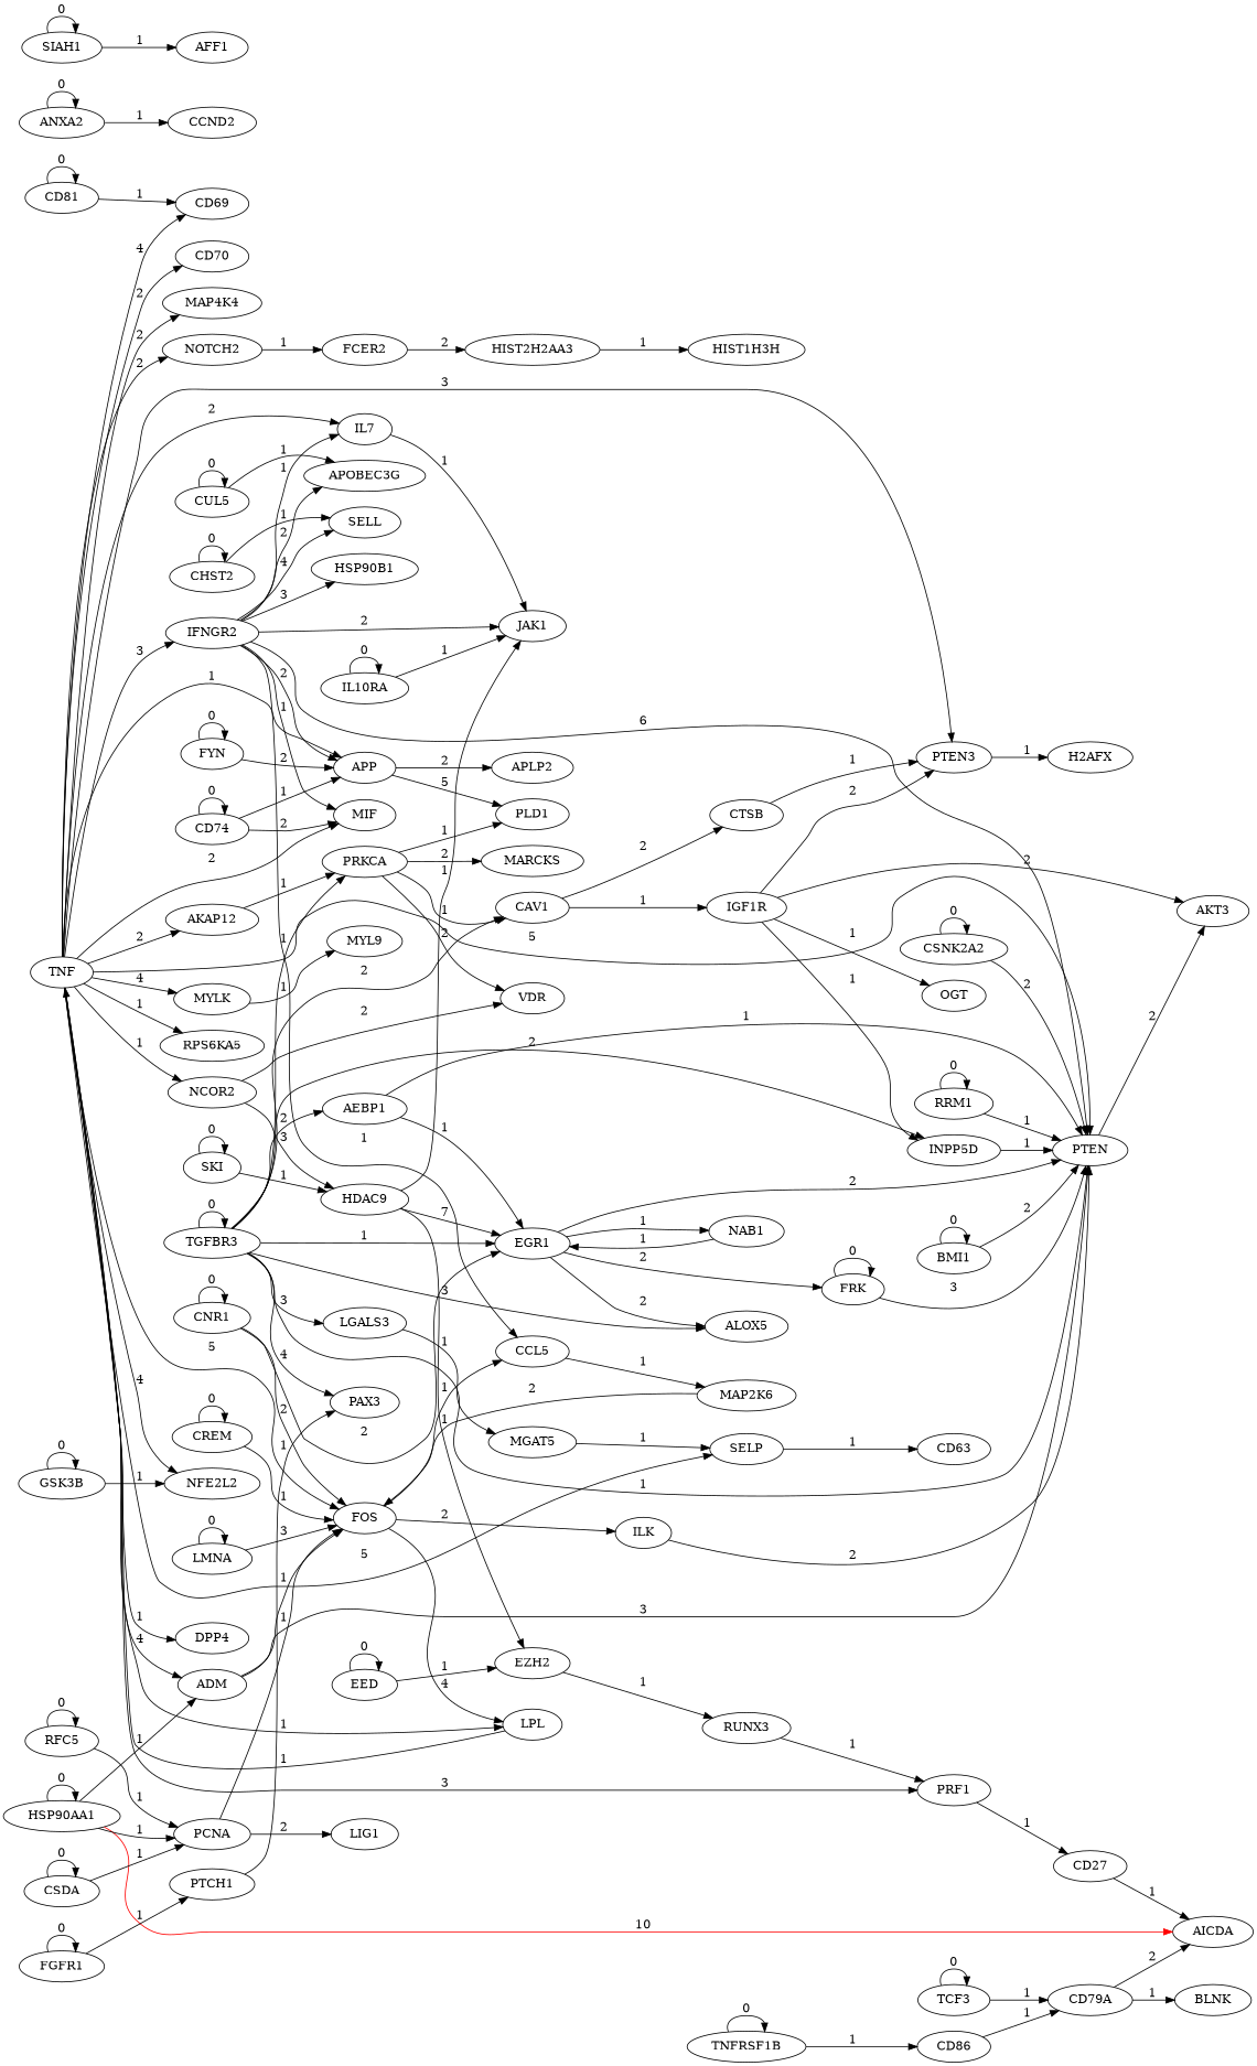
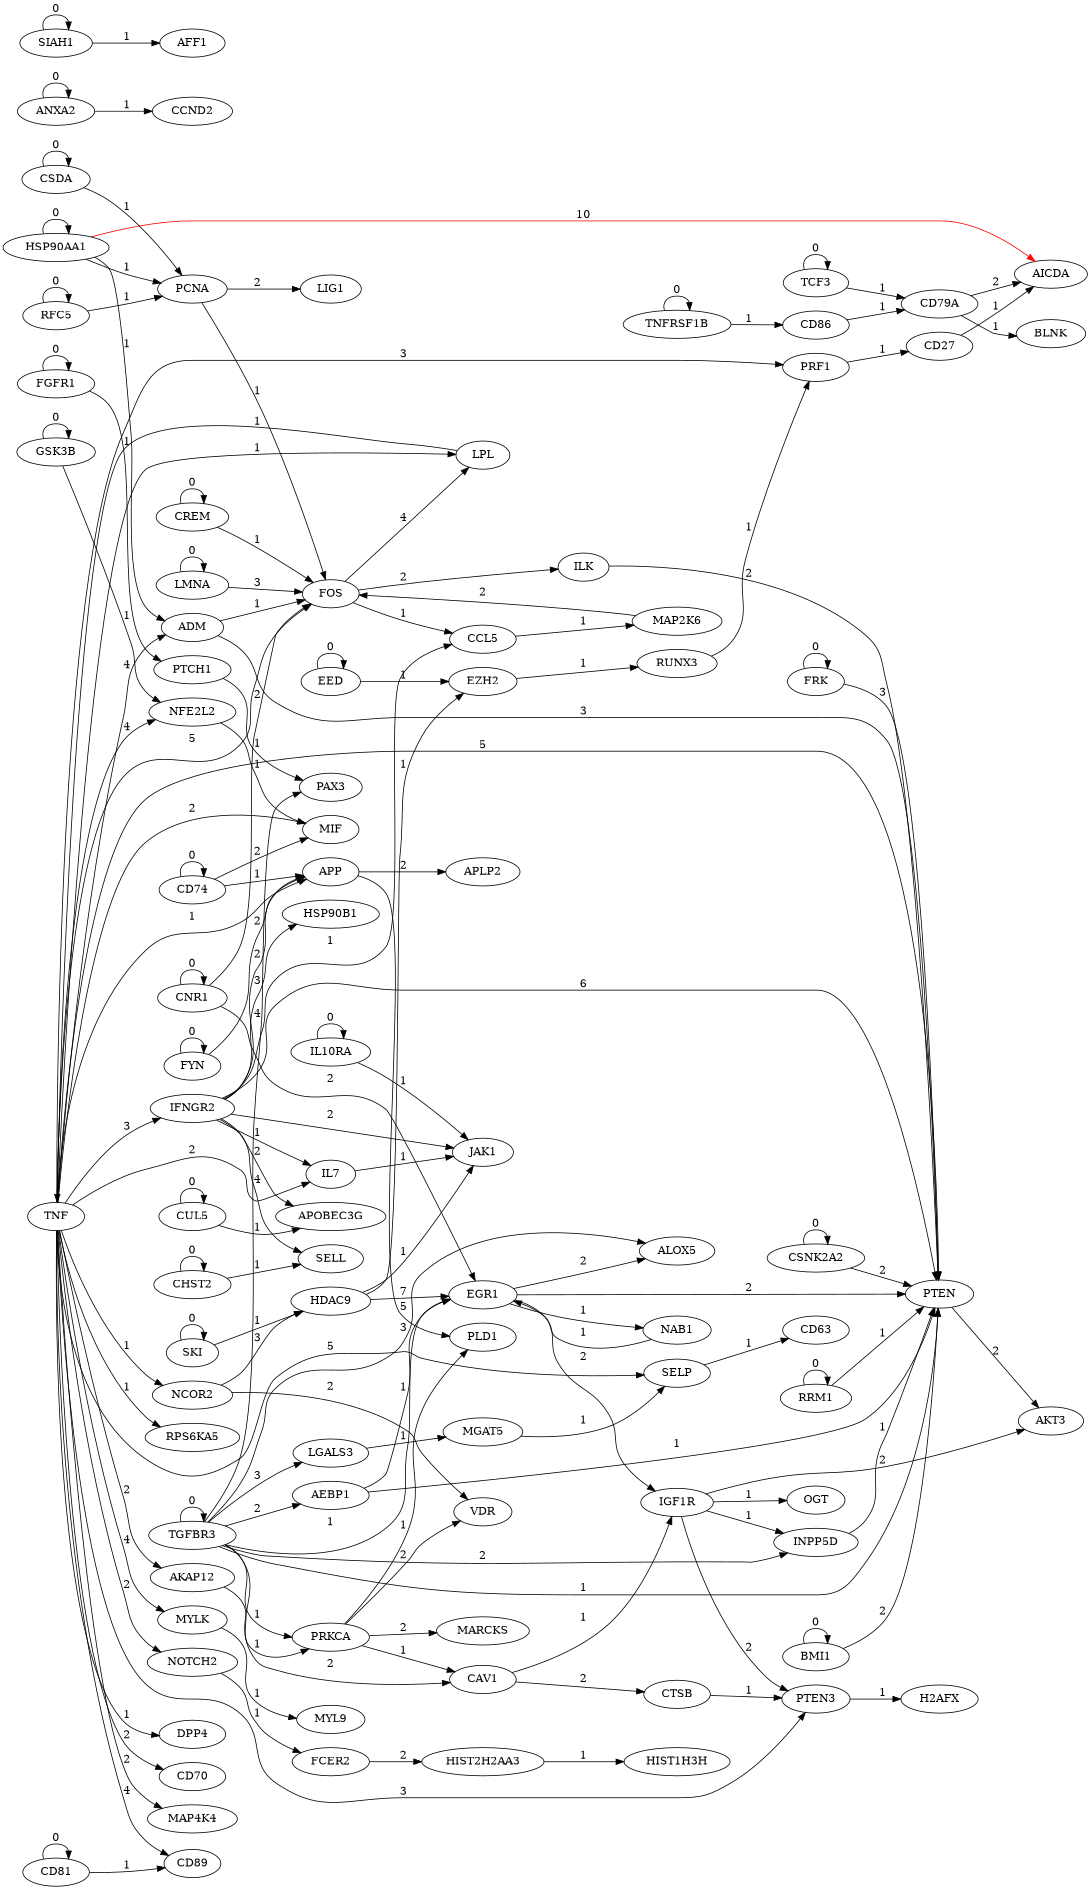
  digraph {
    rankdir=LR
    node [equation="  ( TNF ) "]
    edge [color=black]
    " PLD1 " [equation="  ( PRKCA && (  (  ( APP )  )  ) ) "]
    " PTCH1 " [equation="  ( FGFR1 ) "]
    " PAX3 " [equation="  (  ( PTCH1  ) && ! ( TGFBR3  )  ) "]
    " TCF3 " [equation="  ( TCF3 ) "]
    " CD79A " [equation="  ( TCF3 && (  (  ( CD86 )  )  ) ) "]
    " AICDA " [equation="  ( HSP90AA1 )  || (  ( CD27 && (  (  ( HSP90AA1 )  )  )  ) && ! ( CD79A  )  ) "]
    " BLNK " [equation="  ( CD79A ) "]
    " NFE2L2 " [equation="  (  ( TNF  ) && ! ( GSK3B  )  ) "]
    " GSK3B " [equation="  ( GSK3B ) "]
    " LIG1 " [equation="  ( PCNA ) "]
    " CD74 " [equation="  ( CD74 ) "]
    " APP " [equation="  ( IFNGR2 && (  (  ( TNF )  )  ) )  || (  (  ( FYN  ) && ! ( CD74  )  ) && ! ( CD74  )  ) "]
    " MIF " [equation="  ( CD74 && (  (  ( TNF && IFNGR2 )  )  ) ) "]
    " APLP2 " [equation="  ( APP ) "]
    " APOBEC3G " [equation="  (  (  ( IFNGR2  ) && ! ( CUL5  )  )  ) || ! ( IFNGR2 || CUL5 ) "]
    " SELL " [equation="  ( CHST2 && (  (  ( IFNGR2 )  )  ) ) "]
    " HSP90AA1 " [equation="  ( HSP90AA1 ) "]
    " PCNA " [equation="  (  ( CSDA && (  (  ( HSP90AA1 )  )  )  ) && ! ( RFC5  )  ) "]
    " ADM " [equation="  ( HSP90AA1 )  || ( TNF && (  (  ( HSP90AA1 )  )  ) ) "]
    " FOS " [equation="  (  ( ADM && (  (  ( TNF && MAP2K6 && LMNA )  )  )  ) && ! ( JAK1  )  )  || (  (  ( CNR1 && (  (  ( TNF && MAP2K6 && PCNA && LMNA && ADM )  )  )  ) && ! ( CREM  )  ) && ! ( JAK1  )  ) "]
    " PTEN " [equation="  (  (  (  (  (  ( FRK && (  (  ( ILK && TNF && EGR1 && IFNGR2 && INPP5D && BMI1 && RRM1 )  )  )  ) && ! ( TGFBR3  )  ) && ! ( CSNK2A2  )  ) && ! ( AEBP1  )  ) && ! ( BMI1  )  ) && ! ( ADM  )  )  || (  (  (  ( EGR1 && (  (  ( ILK && INPP5D && BMI1 && FRK && RRM1 )  )  )  ) && ! ( TGFBR3  )  ) && ! ( AEBP1  )  ) && ! ( BMI1  )  ) "]
    " RUNX3 " [equation="  ! (  ( EZH2 )  ) "]
    " PRF1 " [equation="  ( TNF && (  (  ( RUNX3 )  )  ) )  || ( RUNX3 ) "]
    " CD27 " [equation="  ! (  ( PRF1 )  ) "]
    " HIST1H3H " [equation="  ! (  ( HIST2H2AA3 )  ) "]
    " LMNA " [equation="  ( LMNA ) "]
    " ILK " [equation="  ! (  ( FOS )  ) "]
    " CCL5 " [equation="  (  ( IFNGR2  ) && ! ( FOS  )  ) "]
    " LPL " [equation="  (  ( FOS  ) && ! ( TNF  )  ) "]
    " HDAC9 " [equation="  (  ( NCOR2  ) && ! ( SKI  )  ) "]
    " NCOR2 "
    " VDR " [equation="  (  ( PRKCA  ) && ! ( NCOR2  )  ) "]
    " JAK1 " [equation="  (  ( IFNGR2 && (  (  ( IL10RA && IL7 )  )  )  ) && ! ( HDAC9  )  ) "]
    " EGR1 " [equation="  (  (  ( CNR1 && (  (  ( TGFBR3 && AEBP1 )  )  )  ) && ! ( NAB1  )  ) && ! ( HDAC9  )  ) "]
    " EZH2 " [equation="  (  (  ( EED  ) && ! ( HDAC9  )  )  ) || ! ( EED || HDAC9 ) "]
    " FGFR1 " [equation="  ( FGFR1 ) "]
    " H2AFX " [equation="  ( CASP3 ) "]
    " IL7 " [equation="  ( IFNGR2 && (  (  ( TNF )  )  ) )  || ( TNF ) "]
    " AKT3 " [equation="  ( IGF1R && (  (  ( ! PTEN )  )  ) ) "]
    " ANXA2 " [equation="  ( ANXA2 ) "]
    " CCND2 " [equation="  (  ( ANXA2  ) && ! ( PTEN  )  ) "]
    " TNFRSF1B " [equation="  ( TNFRSF1B ) "]
    " CD86 " [equation="  ! (  ( TNFRSF1B )  ) "]
    " MAP2K6 " [equation="  ( CCL5 ) "]
    " BMI1 " [equation="  ( BMI1 ) "]
    " SKI " [equation="  ( SKI ) "]
    " FRK " [equation="  ( FRK ) "]
    " NAB1 " [equation="  ( EGR1 ) "]
    " IGF1R " [equation="  ( EGR1 && (  (  ( CAV1 )  )  ) ) "]
    " ALOX5 " [equation="  ( TGFBR3 && (  (  ( EGR1 )  )  ) )  || ( EGR1 ) "]
    n51 [equation="  ( TNF && (  (  ( ! CTSB && ! IGF1R )  )  ) ) " label=PTEN3]
    " OGT " [equation="  ( IGF1R ) "]
    " INPP5D " [equation="  ( TGFBR3 )  || ( IGF1R && (  (  ( TGFBR3 )  )  ) ) "]
    " TNF " [equation="  ( LPL ) "]
    " AFF1 " [equation="  ! (  ( SIAH1 )  ) "]
    " FCER2 " [equation="  ( NOTCH2 ) "]
    " HIST2H2AA3 " [equation="  ! (  ( HDAC9 )  ) "]
    " RFC5 " [equation="  ( RFC5 ) "]
    " RPS6KA5 "
    " MYLK "
    " SELP " [equation="  ( MGAT5 && (  (  ( TNF )  )  ) ) "]
    " NOTCH2 "
    " DPP4 "
    " CD70 "
    " AKAP12 "
    " IFNGR2 "
    " MAP4K4 "
-   " CD69 " [equation="  ( TNF && (  (  ( CD81 )  )  ) ) "]
+   " CD69 " [equation="  ( TNF && (  (  ( CD81 )  )  ) ) " label=CD89]
    " MYL9 " [equation="  ( MYLK ) "]
    " CD63 " [equation="  ( SELP ) "]
    " PRKCA " [equation="  ( TGFBR3 && (  (  ( AKAP12 )  )  ) ) "]
    " HSP90B1 " [equation="  ! (  ( IFNGR2 )  ) "]
    " CD81 " [equation="  ( CD81 ) "]
    " CSDA " [equation="  ( CSDA ) "]
    " AEBP1 " [equation="  ( TGFBR3 ) "]
    " CTSB " [equation="  ( CAV1 ) "]
    " MGAT5 " [equation="  ! (  ( LGALS1 )  ) "]
    " CUL5 " [equation="  ( CUL5 ) "]
    n79 [equation="  ( TGFBR3 ) " label=LGALS3]
    " CHST2 " [equation="  ( CHST2 ) "]
    " SIAH1 " [equation="  ( SIAH1 ) "]
    " MARCKS " [equation="  ! (  ( PRKCA )  ) "]
    " CREM " [equation="  ( CREM ) "]
    " CAV1 " [equation="  ( PRKCA )  || ( TGFBR3 && (  (  ( PRKCA )  )  ) ) "]
    " CSNK2A2 " [equation="  ( CSNK2A2 ) "]
    " CNR1 " [equation="  ( CNR1 ) "]
    " TGFBR3 " [equation="  ( TGFBR3 ) "]
    " RRM1 " [equation="  ( RRM1 ) "]
    " EED " [equation="  ( EED ) "]
    " FYN " [equation="  ( FYN ) "]
    " IL10RA " [equation="  ( IL10RA ) "]
    " PTCH1 " -> " PAX3 " [label=1]
    " TCF3 " -> " TCF3 " [label=0]
    " TCF3 " -> " CD79A " [label=1]
    " CD79A " -> " AICDA " [label=2]
    " CD79A " -> " BLNK " [label=1]
    " GSK3B " -> " NFE2L2 " [label=1]
    " GSK3B " -> " GSK3B " [label=0]
    " CD74 " -> " CD74 " [label=0]
    " CD74 " -> " APP " [label=1]
    " CD74 " -> " MIF " [label=2]
    " APP " -> " PLD1 " [label=5]
    " APP " -> " APLP2 " [label=2]
    " HSP90AA1 " -> " AICDA " [color=red label=10]
    " HSP90AA1 " -> " HSP90AA1 " [label=0]
    " HSP90AA1 " -> " PCNA " [label=1]
    " HSP90AA1 " -> " ADM " [label=1]
    " PCNA " -> " LIG1 " [label=2]
    " PCNA " -> " FOS " [label=1]
    " ADM " -> " FOS " [label=1]
    " ADM " -> " PTEN " [label=3]
    " FOS " -> " ILK " [label=2]
    " FOS " -> " CCL5 " [label=1]
    " FOS " -> " LPL " [label=4]
    " PTEN " -> " AKT3 " [label=2]
    " RUNX3 " -> " PRF1 " [label=1]
    " PRF1 " -> " CD27 " [label=1]
    " CD27 " -> " AICDA " [label=1]
    " LMNA " -> " FOS " [label=3]
    " LMNA " -> " LMNA " [label=0]
    " ILK " -> " PTEN " [label=2]
    " CCL5 " -> " MAP2K6 " [label=1]
    " LPL " -> " TNF " [label=1]
    " HDAC9 " -> " JAK1 " [label=1]
    " HDAC9 " -> " EGR1 " [label=7]
    " HDAC9 " -> " EZH2 " [label=1]
    " NCOR2 " -> " HDAC9 " [label=3]
    " NCOR2 " -> " VDR " [label=2]
    " EGR1 " -> " PTEN " [label=2]
    " EGR1 " -> " NAB1 " [label=1]
-   " EGR1 " -> " FRK " [label=2]
+   " EGR1 " -> " IGF1R " [label=2]
    " EGR1 " -> " ALOX5 " [label=2]
    " EZH2 " -> " RUNX3 " [label=1]
    " FGFR1 " -> " PTCH1 " [label=1]
    " FGFR1 " -> " FGFR1 " [label=0]
    " IL7 " -> " JAK1 " [label=1]
    " ANXA2 " -> " ANXA2 " [label=0]
    " ANXA2 " -> " CCND2 " [label=1]
    " TNFRSF1B " -> " TNFRSF1B " [label=0]
    " TNFRSF1B " -> " CD86 " [label=1]
    " CD86 " -> " CD79A " [label=1]
    " MAP2K6 " -> " FOS " [label=2]
    " BMI1 " -> " PTEN " [label=2]
    " BMI1 " -> " BMI1 " [label=0]
    " SKI " -> " HDAC9 " [label=1]
    " SKI " -> " SKI " [label=0]
    " FRK " -> " PTEN " [label=3]
    " FRK " -> " FRK " [label=0]
    " NAB1 " -> " EGR1 " [label=1]
    " IGF1R " -> " AKT3 " [label=2]
    " IGF1R " -> n51 [label=2]
    " IGF1R " -> " OGT " [label=1]
    " IGF1R " -> " INPP5D " [label=1]
    n51 -> " H2AFX " [label=1]
    " INPP5D " -> " PTEN " [label=1]
    " TNF " -> " NFE2L2 " [label=4]
    " TNF " -> " APP " [label=1]
    " TNF " -> " MIF " [label=2]
    " TNF " -> " ADM " [label=4]
    " TNF " -> " FOS " [label=5]
    " TNF " -> " PTEN " [label=5]
    " TNF " -> " PRF1 " [label=3]
    " TNF " -> " LPL " [label=1]
    " TNF " -> " NCOR2 " [label=1]
    " TNF " -> " IL7 " [label=2]
    " TNF " -> n51 [label=3]
    " TNF " -> " RPS6KA5 " [label=1]
    " TNF " -> " MYLK " [label=4]
    " TNF " -> " SELP " [label=5]
    " TNF " -> " NOTCH2 " [label=2]
    " TNF " -> " DPP4 " [label=1]
    " TNF " -> " CD70 " [label=2]
    " TNF " -> " AKAP12 " [label=2]
    " TNF " -> " IFNGR2 " [label=3]
    " TNF " -> " MAP4K4 " [label=2]
    " TNF " -> " CD69 " [label=4]
    " FCER2 " -> " HIST2H2AA3 " [label=2]
    " HIST2H2AA3 " -> " HIST1H3H " [label=1]
    " RFC5 " -> " PCNA " [label=1]
    " RFC5 " -> " RFC5 " [label=0]
    " MYLK " -> " MYL9 " [label=1]
    " SELP " -> " CD63 " [label=1]
    " NOTCH2 " -> " FCER2 " [label=1]
    " AKAP12 " -> " PRKCA " [label=1]
    " IFNGR2 " -> " APP " [label=2]
-   " IFNGR2 " -> " MIF " [label=1]
+   " NFE2L2 " -> " MIF " [label=1]
    " IFNGR2 " -> " APOBEC3G " [label=2]
    " IFNGR2 " -> " SELL " [label=4]
    " IFNGR2 " -> " PTEN " [label=6]
    " IFNGR2 " -> " CCL5 " [label=1]
    " IFNGR2 " -> " JAK1 " [label=2]
    " IFNGR2 " -> " IL7 " [label=1]
    " IFNGR2 " -> " HSP90B1 " [label=3]
    " PRKCA " -> " PLD1 " [label=1]
    " PRKCA " -> " VDR " [label=2]
    " PRKCA " -> " MARCKS " [label=2]
    " PRKCA " -> " CAV1 " [label=1]
    " CD81 " -> " CD69 " [label=1]
    " CD81 " -> " CD81 " [label=0]
    " CSDA " -> " PCNA " [label=1]
    " CSDA " -> " CSDA " [label=0]
    " AEBP1 " -> " PTEN " [label=1]
    " AEBP1 " -> " EGR1 " [label=1]
    " CTSB " -> n51 [label=1]
    " MGAT5 " -> " SELP " [label=1]
    " CUL5 " -> " APOBEC3G " [label=1]
    " CUL5 " -> " CUL5 " [label=0]
    n79 -> " MGAT5 " [label=1]
    " CHST2 " -> " SELL " [label=1]
    " CHST2 " -> " CHST2 " [label=0]
    " SIAH1 " -> " AFF1 " [label=1]
    " SIAH1 " -> " SIAH1 " [label=0]
    " CREM " -> " FOS " [label=1]
    " CREM " -> " CREM " [label=0]
    " CAV1 " -> " IGF1R " [label=1]
    " CAV1 " -> " CTSB " [label=2]
    " CSNK2A2 " -> " PTEN " [label=2]
    " CSNK2A2 " -> " CSNK2A2 " [label=0]
    " CNR1 " -> " FOS " [label=2]
    " CNR1 " -> " EGR1 " [label=2]
    " CNR1 " -> " CNR1 " [label=0]
    " TGFBR3 " -> " PAX3 " [label=4]
    " TGFBR3 " -> " PTEN " [label=1]
    " TGFBR3 " -> " EGR1 " [label=1]
    " TGFBR3 " -> " ALOX5 " [label=3]
    " TGFBR3 " -> " INPP5D " [label=2]
    " TGFBR3 " -> " PRKCA " [label=1]
    " TGFBR3 " -> " AEBP1 " [label=2]
    " TGFBR3 " -> n79 [label=3]
    " TGFBR3 " -> " CAV1 " [label=2]
    " TGFBR3 " -> " TGFBR3 " [label=0]
    " RRM1 " -> " PTEN " [label=1]
    " RRM1 " -> " RRM1 " [label=0]
    " EED " -> " EZH2 " [label=1]
    " EED " -> " EED " [label=0]
    " FYN " -> " APP " [label=2]
    " FYN " -> " FYN " [label=0]
    " IL10RA " -> " JAK1 " [label=1]
    " IL10RA " -> " IL10RA " [label=0]
  }
